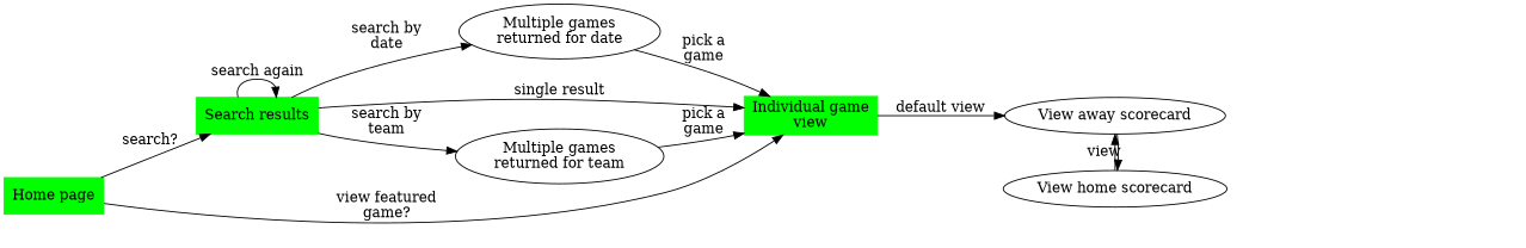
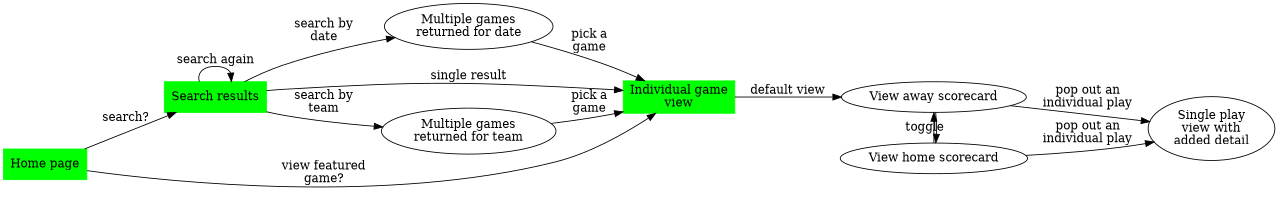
  digraph {
    rankdir=LR
    n1 [label="View away scorecard"]
    n2 [label="View home scorecard"]
+   n3 [label="Single play\nview with\nadded detail"]
    n4 [color=green label="Home page" shape=box style=filled]
    n5 [color=green label="Search results" shape=box style=filled]
    n6 [color=green label="Individual game\nview" shape=box style=filled]
    n7 [label="Multiple games\nreturned for team"]
    n8 [label="Multiple games\nreturned for date"]
    subgraph sub_1 {
      rank=same
      n1
      n2
    }
    n1 -> n2
-   n2 -> n1 [label=view]
+   n1 -> n3 [label="pop out an\nindividual play"]
+   n2 -> n1 [label=toggle]
+   n2 -> n3 [label="pop out an\nindividual play"]
    n4 -> n5 [label="search?"]
    n4 -> n6 [label="view featured\ngame?"]
    n5 -> n5 [label="search again"]
    n5 -> n6 [label="single result"]
    n5 -> n7 [label="search by\nteam"]
    n5 -> n8 [label="search by\ndate"]
    n6 -> n1 [label="default view"]
    n7 -> n6 [label="pick a\ngame"]
    n8 -> n6 [label="pick a\ngame"]
  }
